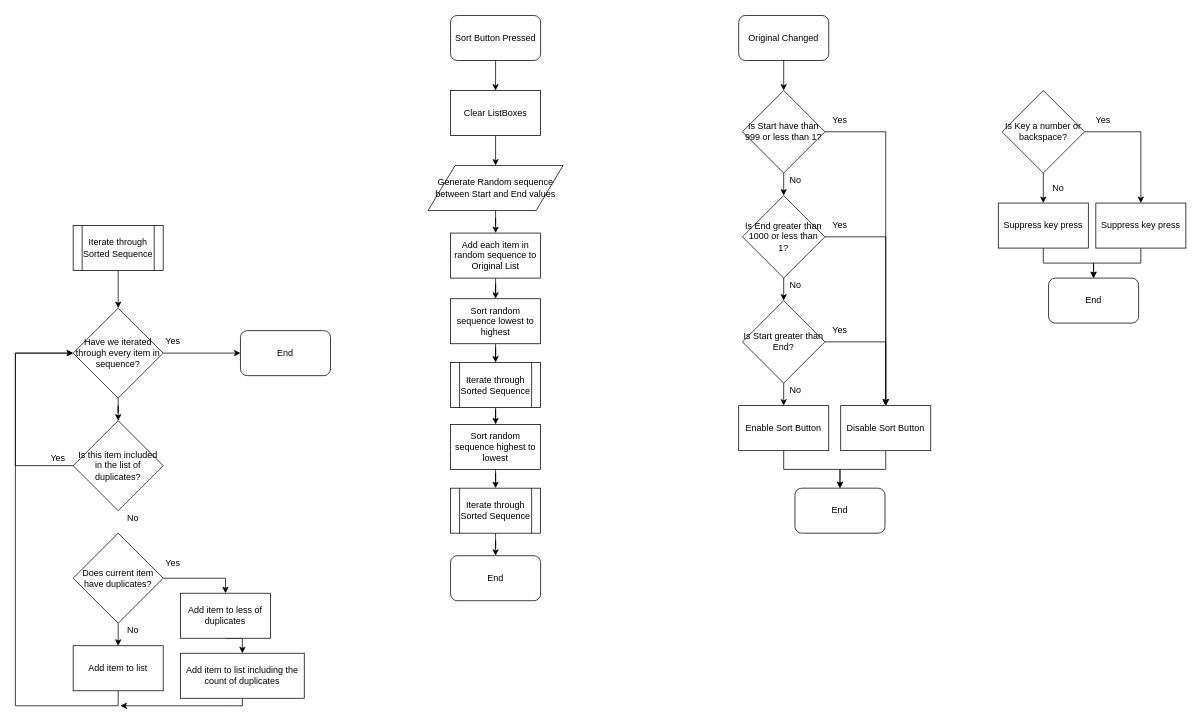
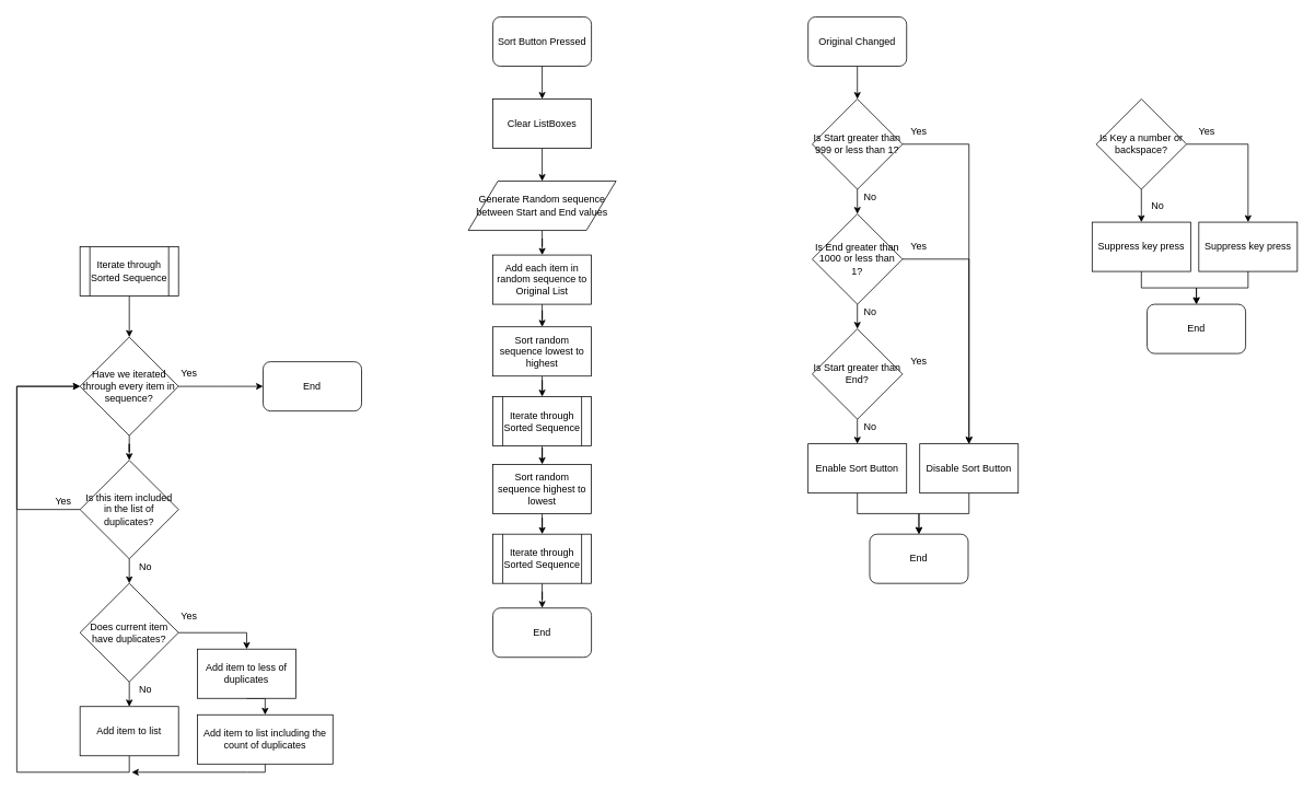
  <mxCell id="0" />
  <mxCell id="1" parent="0" />
  <mxCell id="2" value="" parent="1" edge="1" target="5" source="3" style="edgeStyle=orthogonalEdgeStyle;rounded=0;orthogonalLoop=1;jettySize=auto;html=1;"><mxGeometry as="geometry" relative="1" /></mxCell>
  <mxCell id="3" value="Sort Button Pressed" parent="1" style="rounded=1;whiteSpace=wrap;html=1;" vertex="1"><mxGeometry as="geometry" height="60" width="120" y="20" x="600" /></mxCell>
  <mxCell id="4" value="" parent="1" edge="1" target="39" source="5" style="edgeStyle=orthogonalEdgeStyle;rounded=0;orthogonalLoop=1;jettySize=auto;html=1;"><mxGeometry as="geometry" relative="1" /></mxCell>
  <mxCell id="5" value="Clear ListBoxes" parent="1" style="rounded=0;whiteSpace=wrap;html=1;" vertex="1"><mxGeometry as="geometry" height="60" width="120" y="120" x="600" /></mxCell>
  <mxCell id="6" parent="1" edge="1" target="14" source="7" style="edgeStyle=orthogonalEdgeStyle;rounded=0;orthogonalLoop=1;jettySize=auto;html=1;exitX=0.5;exitY=1;exitDx=0;exitDy=0;entryX=0.5;entryY=0;entryDx=0;entryDy=0;"><mxGeometry as="geometry" relative="1" /></mxCell>
  <mxCell id="7" value="Original Changed" parent="1" style="rounded=1;whiteSpace=wrap;html=1;" vertex="1"><mxGeometry as="geometry" height="60" width="120" y="20" x="984" /></mxCell>
  <mxCell id="8" parent="1" edge="1" target="44" source="9" style="edgeStyle=orthogonalEdgeStyle;rounded=0;orthogonalLoop=1;jettySize=auto;html=1;exitX=0.5;exitY=1;exitDx=0;exitDy=0;entryX=0.5;entryY=0;entryDx=0;entryDy=0;"><mxGeometry as="geometry" relative="1" /></mxCell>
  <mxCell id="9" value="Enable Sort Button" parent="1" style="rounded=0;whiteSpace=wrap;html=1;" vertex="1"><mxGeometry as="geometry" height="60" width="120" y="540" x="984" /></mxCell>
  <mxCell id="10" parent="1" edge="1" target="44" source="11" style="edgeStyle=orthogonalEdgeStyle;rounded=0;orthogonalLoop=1;jettySize=auto;html=1;exitX=0.5;exitY=1;exitDx=0;exitDy=0;entryX=0.5;entryY=0;entryDx=0;entryDy=0;"><mxGeometry as="geometry" relative="1" /></mxCell>
  <mxCell id="11" value="Disable Sort Button" parent="1" style="rounded=0;whiteSpace=wrap;html=1;" vertex="1"><mxGeometry as="geometry" height="60" width="120" y="540" x="1120" /></mxCell>
  <mxCell id="12" parent="1" edge="1" target="17" source="14" style="edgeStyle=orthogonalEdgeStyle;rounded=0;orthogonalLoop=1;jettySize=auto;html=1;exitX=0.5;exitY=1;exitDx=0;exitDy=0;entryX=0.5;entryY=0;entryDx=0;entryDy=0;"><mxGeometry as="geometry" relative="1" /></mxCell>
  <mxCell id="13" parent="1" edge="1" target="11" source="14" style="edgeStyle=orthogonalEdgeStyle;rounded=0;orthogonalLoop=1;jettySize=auto;html=1;exitX=1;exitY=0.5;exitDx=0;exitDy=0;entryX=0.5;entryY=0;entryDx=0;entryDy=0;"><mxGeometry as="geometry" relative="1" /></mxCell>
- <mxCell id="14" value="Is Start have than 999 or less than 1?" parent="1" style="rhombus;whiteSpace=wrap;html=1;" vertex="1"><mxGeometry as="geometry" height="110" width="110" y="120" x="989" /></mxCell>
+ <mxCell id="14" value="Is Start greater than 999 or less than 1?" parent="1" style="rhombus;whiteSpace=wrap;html=1;" vertex="1"><mxGeometry as="geometry" height="110" width="110" y="120" x="989" /></mxCell>
  <mxCell id="15" parent="1" edge="1" target="20" source="17" style="edgeStyle=orthogonalEdgeStyle;rounded=0;orthogonalLoop=1;jettySize=auto;html=1;exitX=0.5;exitY=1;exitDx=0;exitDy=0;entryX=0.5;entryY=0;entryDx=0;entryDy=0;"><mxGeometry as="geometry" relative="1" /></mxCell>
  <mxCell id="16" parent="1" edge="1" target="11" source="17" style="edgeStyle=orthogonalEdgeStyle;rounded=0;orthogonalLoop=1;jettySize=auto;html=1;exitX=1;exitY=0.5;exitDx=0;exitDy=0;entryX=0.5;entryY=0;entryDx=0;entryDy=0;"><mxGeometry as="geometry" relative="1" /></mxCell>
  <mxCell id="17" value="Is End greater than 1000 or less than 1?" parent="1" style="rhombus;whiteSpace=wrap;html=1;" vertex="1"><mxGeometry as="geometry" height="110" width="110" y="260" x="989" /></mxCell>
  <mxCell id="18" parent="1" edge="1" target="9" source="20" style="edgeStyle=orthogonalEdgeStyle;rounded=0;orthogonalLoop=1;jettySize=auto;html=1;exitX=0.5;exitY=1;exitDx=0;exitDy=0;entryX=0.5;entryY=0;entryDx=0;entryDy=0;"><mxGeometry as="geometry" relative="1" /></mxCell>
- <mxCell id="19" parent="1" edge="1" target="11" source="20" style="edgeStyle=orthogonalEdgeStyle;rounded=0;orthogonalLoop=1;jettySize=auto;html=1;exitX=1;exitY=0.5;exitDx=0;exitDy=0;entryX=0.5;entryY=0;entryDx=0;entryDy=0;"><mxGeometry as="geometry" relative="1" /></mxCell>
  <mxCell id="20" value="Is Start greater than End?" parent="1" style="rhombus;whiteSpace=wrap;html=1;" vertex="1"><mxGeometry as="geometry" height="110" width="110" y="400" x="989" /></mxCell>
  <mxCell id="21" value="Yes" parent="1" style="text;html=1;strokeColor=none;fillColor=none;align=center;verticalAlign=middle;whiteSpace=wrap;rounded=0;" vertex="1"><mxGeometry as="geometry" height="20" width="40" y="150" x="1099" /></mxCell>
  <mxCell id="22" value="Yes" parent="1" style="text;html=1;strokeColor=none;fillColor=none;align=center;verticalAlign=middle;whiteSpace=wrap;rounded=0;" vertex="1"><mxGeometry as="geometry" height="20" width="40" y="290" x="1099" /></mxCell>
  <mxCell id="23" value="Yes" parent="1" style="text;html=1;strokeColor=none;fillColor=none;align=center;verticalAlign=middle;whiteSpace=wrap;rounded=0;" vertex="1"><mxGeometry as="geometry" height="20" width="40" y="430" x="1099" /></mxCell>
  <mxCell id="24" value="No" parent="1" style="text;html=1;strokeColor=none;fillColor=none;align=center;verticalAlign=middle;whiteSpace=wrap;rounded=0;" vertex="1"><mxGeometry as="geometry" height="20" width="40" y="230" x="1040" /></mxCell>
  <mxCell id="25" value="No&lt;span style=&quot;display: inline ; float: none ; background-color: rgb(248 , 249 , 250) ; color: transparent ; font-family: monospace ; font-size: 0px ; font-style: normal ; font-variant: normal ; font-weight: 400 ; letter-spacing: normal ; text-align: left ; text-decoration: none ; text-indent: 0px ; text-transform: none ; white-space: nowrap ; word-break: break-all ; word-spacing: 0px&quot;&gt;%3CmxGraphModel%3E%3Croot%3E%3CmxCell%20id%3D%220%22%2F%3E%3CmxCell%20id%3D%221%22%20parent%3D%220%22%2F%3E%3CmxCell%20id%3D%222%22%20value%3D%22No%22%20parent%3D%221%22%20style%3D%22text%3Bhtml%3D1%3BstrokeColor%3Dnone%3BfillColor%3Dnone%3Balign%3Dcenter%3BverticalAlign%3Dmiddle%3BwhiteSpace%3Dwrap%3Brounded%3D0%3B%22%20vertex%3D%221%22%3E%3CmxGeometry%20as%3D%22geometry%22%20height%3D%2220%22%20width%3D%2240%22%20y%3D%22360%22%20x%3D%22470%22%2F%3E%3C%2FmxCell%3E%3C%2Froot%3E%3C%2FmxGraphModel%3E&lt;/span&gt;" parent="1" style="text;html=1;strokeColor=none;fillColor=none;align=center;verticalAlign=middle;whiteSpace=wrap;rounded=0;" vertex="1"><mxGeometry as="geometry" height="20" width="40" y="370" x="1040" /></mxCell>
  <mxCell id="26" value="No&lt;span style=&quot;display: inline ; float: none ; background-color: rgb(248 , 249 , 250) ; color: transparent ; font-family: monospace ; font-size: 0px ; font-style: normal ; font-variant: normal ; font-weight: 400 ; letter-spacing: normal ; text-align: left ; text-decoration: none ; text-indent: 0px ; text-transform: none ; white-space: nowrap ; word-break: break-all ; word-spacing: 0px&quot;&gt;%3CmxGraphModel%3E%3Croot%3E%3CmxCell%20id%3D%220%22%2F%3E%3CmxCell%20id%3D%221%22%20parent%3D%220%22%2F%3E%3CmxCell%20id%3D%222%22%20value%3D%22No%22%20parent%3D%221%22%20style%3D%22text%3Bhtml%3D1%3BstrokeColor%3Dnone%3BfillColor%3Dnone%3Balign%3Dcenter%3BverticalAlign%3Dmiddle%3BwhiteSpace%3Dwrap%3Brounded%3D0%3B%22%20vertex%3D%221%22%3E%3CmxGeometry%20as%3D%22geometry%22%20height%3D%2220%22%20width%3D%2240%22%20y%3D%22360%22%20x%3D%22470%22%2F%3E%3C%2FmxCell%3E%3C%2Froot%3E%3C%2FmxGraphModel%3E&lt;/span&gt;" parent="1" style="text;html=1;strokeColor=none;fillColor=none;align=center;verticalAlign=middle;whiteSpace=wrap;rounded=0;" vertex="1"><mxGeometry as="geometry" height="20" width="40" y="510" x="1040" /></mxCell>
  <mxCell id="27" value="" parent="1" edge="1" target="31" source="29" style="edgeStyle=orthogonalEdgeStyle;rounded=0;orthogonalLoop=1;jettySize=auto;html=1;"><mxGeometry as="geometry" relative="1" /></mxCell>
  <mxCell id="28" parent="1" edge="1" target="33" source="29" style="edgeStyle=orthogonalEdgeStyle;rounded=0;orthogonalLoop=1;jettySize=auto;html=1;exitX=1;exitY=0.5;exitDx=0;exitDy=0;entryX=0.5;entryY=0;entryDx=0;entryDy=0;"><mxGeometry as="geometry" relative="1" /></mxCell>
  <mxCell id="29" value="Is Key a number or backspace?" parent="1" style="rhombus;whiteSpace=wrap;html=1;" vertex="1"><mxGeometry as="geometry" height="110" width="110" y="120" x="1335" /></mxCell>
  <mxCell id="30" parent="1" edge="1" target="45" source="31" style="edgeStyle=orthogonalEdgeStyle;rounded=0;orthogonalLoop=1;jettySize=auto;html=1;exitX=0.5;exitY=1;exitDx=0;exitDy=0;entryX=0.5;entryY=0;entryDx=0;entryDy=0;"><mxGeometry as="geometry" relative="1" /></mxCell>
  <mxCell id="31" value="Suppress key press" parent="1" style="rounded=0;whiteSpace=wrap;html=1;" vertex="1"><mxGeometry as="geometry" height="60" width="120" y="270" x="1330" /></mxCell>
  <mxCell id="32" parent="1" edge="1" target="45" source="33" style="edgeStyle=orthogonalEdgeStyle;rounded=0;orthogonalLoop=1;jettySize=auto;html=1;exitX=0.5;exitY=1;exitDx=0;exitDy=0;entryX=0.5;entryY=0;entryDx=0;entryDy=0;"><mxGeometry as="geometry" relative="1" /></mxCell>
  <mxCell id="33" value="Suppress key press" parent="1" style="rounded=0;whiteSpace=wrap;html=1;" vertex="1"><mxGeometry as="geometry" height="60" width="120" y="270" x="1460" /></mxCell>
  <mxCell id="34" value="Yes" parent="1" style="text;html=1;strokeColor=none;fillColor=none;align=center;verticalAlign=middle;whiteSpace=wrap;rounded=0;" vertex="1"><mxGeometry as="geometry" height="20" width="40" y="150" x="1450" /></mxCell>
  <mxCell id="35" value="No" parent="1" style="text;html=1;strokeColor=none;fillColor=none;align=center;verticalAlign=middle;whiteSpace=wrap;rounded=0;" vertex="1"><mxGeometry as="geometry" height="20" width="40" y="240" x="1390" /></mxCell>
  <mxCell id="36" value="" parent="1" edge="1" target="41" source="37" style="edgeStyle=orthogonalEdgeStyle;rounded=0;orthogonalLoop=1;jettySize=auto;html=1;"><mxGeometry as="geometry" relative="1" /></mxCell>
  <mxCell id="37" value="Add each item in random sequence to Original List" parent="1" style="rounded=0;whiteSpace=wrap;html=1;" vertex="1"><mxGeometry as="geometry" height="60" width="120" y="310" x="600" /></mxCell>
  <mxCell id="38" value="" parent="1" edge="1" target="37" source="39" style="edgeStyle=orthogonalEdgeStyle;rounded=0;orthogonalLoop=1;jettySize=auto;html=1;"><mxGeometry as="geometry" relative="1" /></mxCell>
  <mxCell id="39" value="Generate Random sequence between Start and End values" parent="1" style="shape=parallelogram;perimeter=parallelogramPerimeter;whiteSpace=wrap;html=1;" vertex="1"><mxGeometry as="geometry" height="60" width="180" y="220" x="570" /></mxCell>
  <mxCell id="40" value="" parent="1" edge="1" target="58" source="41" style="edgeStyle=orthogonalEdgeStyle;rounded=0;orthogonalLoop=1;jettySize=auto;html=1;"><mxGeometry as="geometry" relative="1" /></mxCell>
  <mxCell id="41" value="Sort random sequence lowest to highest" parent="1" style="rounded=0;whiteSpace=wrap;html=1;" vertex="1"><mxGeometry as="geometry" height="60" width="120" y="397.5" x="600" /></mxCell>
  <mxCell id="42" value="" parent="1" edge="1" target="60" source="43" style="edgeStyle=orthogonalEdgeStyle;rounded=0;orthogonalLoop=1;jettySize=auto;html=1;"><mxGeometry as="geometry" relative="1" /></mxCell>
  <mxCell id="43" value="Sort random sequence highest to lowest" parent="1" style="rounded=0;whiteSpace=wrap;html=1;" vertex="1"><mxGeometry as="geometry" height="60" width="120" y="565" x="600" /></mxCell>
  <mxCell id="44" value="End" parent="1" style="rounded=1;whiteSpace=wrap;html=1;" vertex="1"><mxGeometry as="geometry" height="60" width="120" y="650" x="1059" /></mxCell>
  <mxCell id="45" value="End" parent="1" style="rounded=1;whiteSpace=wrap;html=1;" vertex="1"><mxGeometry as="geometry" height="60" width="120" y="370" x="1397" /></mxCell>
  <mxCell id="46" value="" parent="1" edge="1" target="53" source="47" style="edgeStyle=orthogonalEdgeStyle;rounded=0;orthogonalLoop=1;jettySize=auto;html=1;"><mxGeometry as="geometry" relative="1" /></mxCell>
  <mxCell id="47" value="Iterate through Sorted Sequence" parent="1" style="shape=process;whiteSpace=wrap;html=1;backgroundOutline=1;" vertex="1"><mxGeometry as="geometry" height="60" width="120" y="300" x="97" /></mxCell>
+ <mxCell id="48" parent="1" edge="1" target="56" source="50" style="edgeStyle=orthogonalEdgeStyle;rounded=0;orthogonalLoop=1;jettySize=auto;html=1;exitX=0.5;exitY=1;exitDx=0;exitDy=0;entryX=0.5;entryY=0;entryDx=0;entryDy=0;"><mxGeometry as="geometry" relative="1" /></mxCell>
  <mxCell id="49" parent="1" edge="1" target="53" source="50" style="edgeStyle=orthogonalEdgeStyle;rounded=0;orthogonalLoop=1;jettySize=auto;html=1;exitX=0;exitY=0.5;exitDx=0;exitDy=0;entryX=0;entryY=0.5;entryDx=0;entryDy=0;"><mxGeometry as="geometry" relative="1"><Array as="points"><mxPoint y="620" x="20" /><mxPoint y="470" x="20" /></Array></mxGeometry></mxCell>
  <mxCell id="50" value="Is this item included in the list of duplicates?" parent="1" style="rhombus;whiteSpace=wrap;html=1;" vertex="1"><mxGeometry as="geometry" height="120" width="120" y="560" x="97" /></mxCell>
  <mxCell id="51" parent="1" edge="1" source="53" style="edgeStyle=orthogonalEdgeStyle;rounded=0;orthogonalLoop=1;jettySize=auto;html=1;exitX=1;exitY=0.5;exitDx=0;exitDy=0;"><mxGeometry as="geometry" relative="1"><mxPoint as="targetPoint" y="470" x="320" /></mxGeometry></mxCell>
  <mxCell id="52" value="" parent="1" edge="1" target="50" source="53" style="edgeStyle=orthogonalEdgeStyle;rounded=0;orthogonalLoop=1;jettySize=auto;html=1;"><mxGeometry as="geometry" relative="1" /></mxCell>
  <mxCell id="53" value="Have we iterated through every item in sequence?" parent="1" style="rhombus;whiteSpace=wrap;html=1;" vertex="1"><mxGeometry as="geometry" height="120" width="120" y="410" x="97" /></mxCell>
  <mxCell id="54" parent="1" edge="1" target="63" source="56" style="edgeStyle=orthogonalEdgeStyle;rounded=0;orthogonalLoop=1;jettySize=auto;html=1;exitX=0.5;exitY=1;exitDx=0;exitDy=0;entryX=0.5;entryY=0;entryDx=0;entryDy=0;"><mxGeometry as="geometry" relative="1" /></mxCell>
  <mxCell id="55" parent="1" edge="1" target="71" source="56" style="edgeStyle=orthogonalEdgeStyle;rounded=0;orthogonalLoop=1;jettySize=auto;html=1;exitX=1;exitY=0.5;exitDx=0;exitDy=0;entryX=0.5;entryY=0;entryDx=0;entryDy=0;"><mxGeometry as="geometry" relative="1" /></mxCell>
  <mxCell id="56" value="Does current item have duplicates?" parent="1" style="rhombus;whiteSpace=wrap;html=1;" vertex="1"><mxGeometry as="geometry" height="120" width="120" y="710" x="97" /></mxCell>
  <mxCell id="57" value="" parent="1" edge="1" target="43" source="58" style="edgeStyle=orthogonalEdgeStyle;rounded=0;orthogonalLoop=1;jettySize=auto;html=1;"><mxGeometry as="geometry" relative="1" /></mxCell>
  <mxCell id="58" value="Iterate through Sorted Sequence" parent="1" style="shape=process;whiteSpace=wrap;html=1;backgroundOutline=1;" vertex="1"><mxGeometry as="geometry" height="60" width="120" y="482.5" x="600" /></mxCell>
  <mxCell id="59" value="" parent="1" edge="1" target="61" source="60" style="edgeStyle=orthogonalEdgeStyle;rounded=0;orthogonalLoop=1;jettySize=auto;html=1;"><mxGeometry as="geometry" relative="1" /></mxCell>
  <mxCell id="60" value="Iterate through Sorted Sequence" parent="1" style="shape=process;whiteSpace=wrap;html=1;backgroundOutline=1;" vertex="1"><mxGeometry as="geometry" height="60" width="120" y="650" x="600" /></mxCell>
  <mxCell id="61" value="End" parent="1" style="rounded=1;whiteSpace=wrap;html=1;" vertex="1"><mxGeometry as="geometry" height="60" width="120" y="740" x="600" /></mxCell>
  <mxCell id="62" parent="1" edge="1" target="53" source="63" style="edgeStyle=orthogonalEdgeStyle;rounded=0;orthogonalLoop=1;jettySize=auto;html=1;exitX=0.5;exitY=1;exitDx=0;exitDy=0;entryX=0;entryY=0.5;entryDx=0;entryDy=0;"><mxGeometry as="geometry" relative="1"><mxPoint as="targetPoint" y="700" x="50" /><Array as="points"><mxPoint y="940" x="157" /><mxPoint y="940" x="20" /><mxPoint y="470" x="20" /></Array></mxGeometry></mxCell>
  <mxCell id="63" value="Add item to list" parent="1" style="rounded=0;whiteSpace=wrap;html=1;" vertex="1"><mxGeometry as="geometry" height="60" width="120" y="860" x="97" /></mxCell>
  <mxCell id="64" value="No" parent="1" style="text;html=1;strokeColor=none;fillColor=none;align=center;verticalAlign=middle;whiteSpace=wrap;rounded=0;" vertex="1"><mxGeometry as="geometry" height="20" width="40" y="830" x="157" /></mxCell>
  <mxCell id="65" parent="1" edge="1" source="66" style="edgeStyle=orthogonalEdgeStyle;rounded=0;orthogonalLoop=1;jettySize=auto;html=1;exitX=0.5;exitY=1;exitDx=0;exitDy=0;"><mxGeometry as="geometry" relative="1"><mxPoint as="targetPoint" y="940" x="160" /><Array as="points"><mxPoint y="940" x="300" /><mxPoint y="940" x="240" /></Array></mxGeometry></mxCell>
  <mxCell id="66" value="Add item to list including the count of duplicates" parent="1" style="rounded=0;whiteSpace=wrap;html=1;" vertex="1"><mxGeometry x="240" y="870" as="geometry" height="60" width="165" /></mxCell>
  <mxCell id="67" value="End" parent="1" style="rounded=1;whiteSpace=wrap;html=1;" vertex="1"><mxGeometry as="geometry" height="60" width="120" y="440" x="320" /></mxCell>
  <mxCell id="68" value="Yes" parent="1" style="text;html=1;strokeColor=none;fillColor=none;align=center;verticalAlign=middle;whiteSpace=wrap;rounded=0;" vertex="1"><mxGeometry as="geometry" height="20" width="40" y="740" x="210" /></mxCell>
  <mxCell id="69" value="Yes" parent="1" style="text;html=1;strokeColor=none;fillColor=none;align=center;verticalAlign=middle;whiteSpace=wrap;rounded=0;" vertex="1"><mxGeometry as="geometry" height="20" width="40" y="445" x="210" /></mxCell>
  <mxCell id="70" parent="1" edge="1" target="66" source="71" style="edgeStyle=orthogonalEdgeStyle;rounded=0;orthogonalLoop=1;jettySize=auto;html=1;exitX=0.5;exitY=1;exitDx=0;exitDy=0;entryX=0.5;entryY=0;entryDx=0;entryDy=0;"><mxGeometry as="geometry" relative="1" /></mxCell>
  <mxCell id="71" value="Add item to less of duplicates" parent="1" style="rounded=0;whiteSpace=wrap;html=1;" vertex="1"><mxGeometry as="geometry" height="60" width="120" y="790" x="240" /></mxCell>
  <mxCell id="72" value="No" parent="1" style="text;html=1;strokeColor=none;fillColor=none;align=center;verticalAlign=middle;whiteSpace=wrap;rounded=0;" vertex="1"><mxGeometry as="geometry" height="20" width="40" y="680" x="157" /></mxCell>
  <mxCell id="73" value="Yes" parent="1" style="text;html=1;strokeColor=none;fillColor=none;align=center;verticalAlign=middle;whiteSpace=wrap;rounded=0;" vertex="1"><mxGeometry as="geometry" height="20" width="40" y="600" x="57" /></mxCell>
